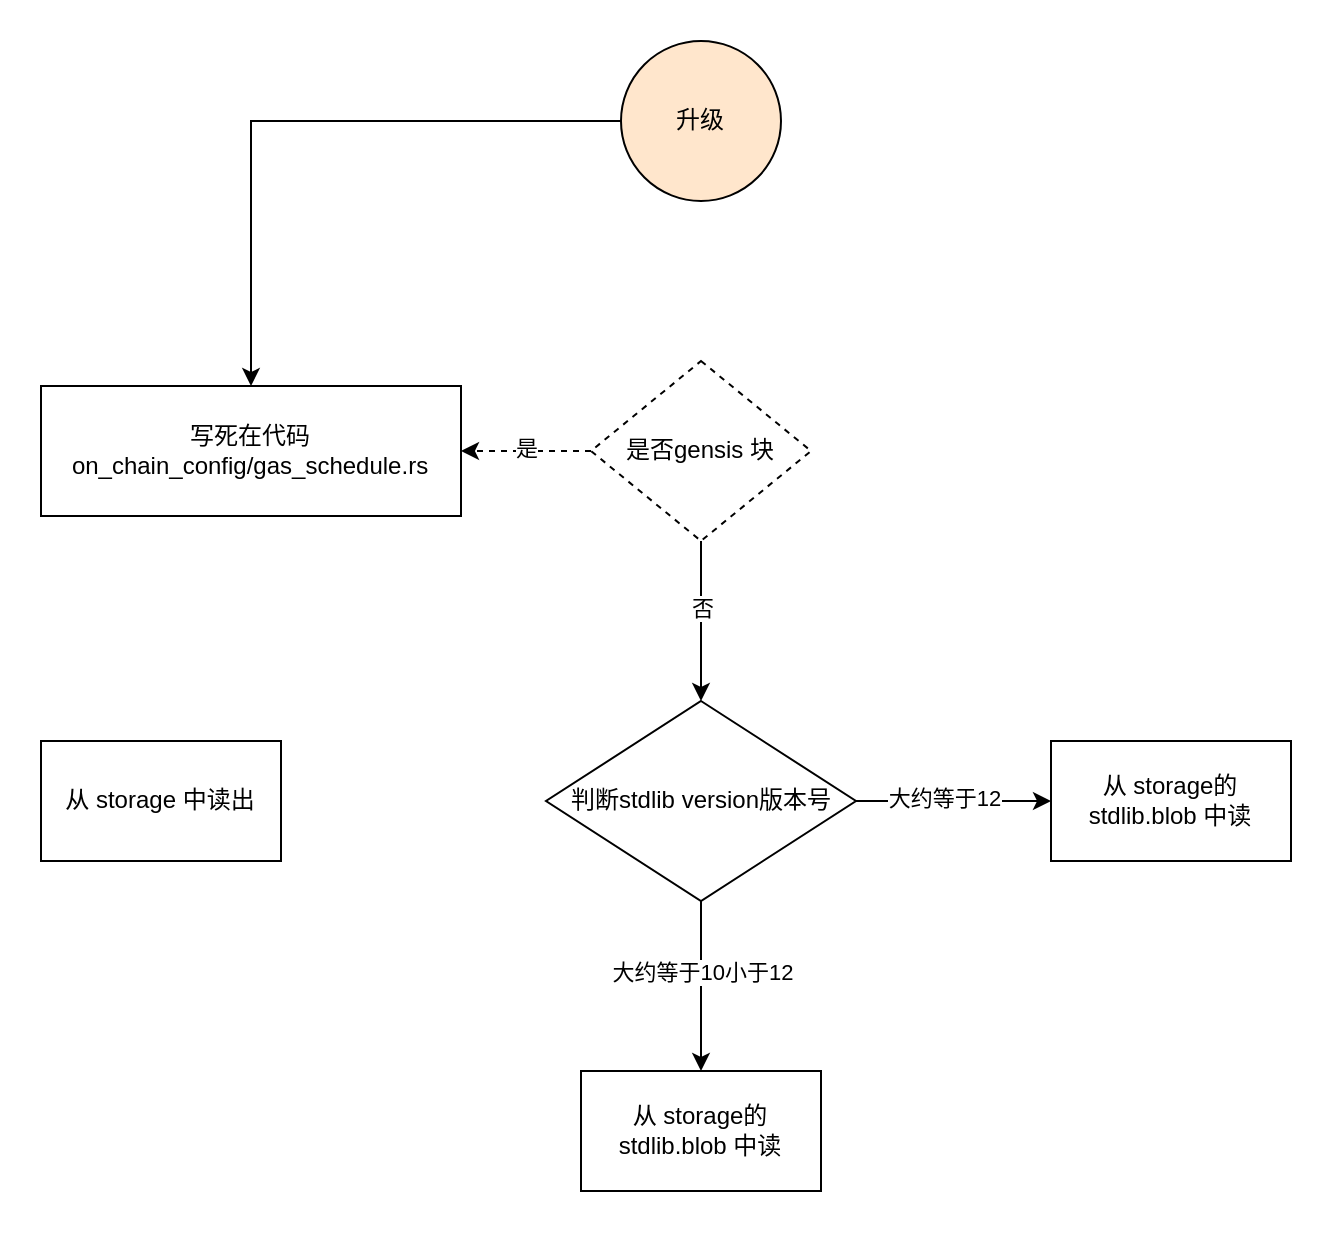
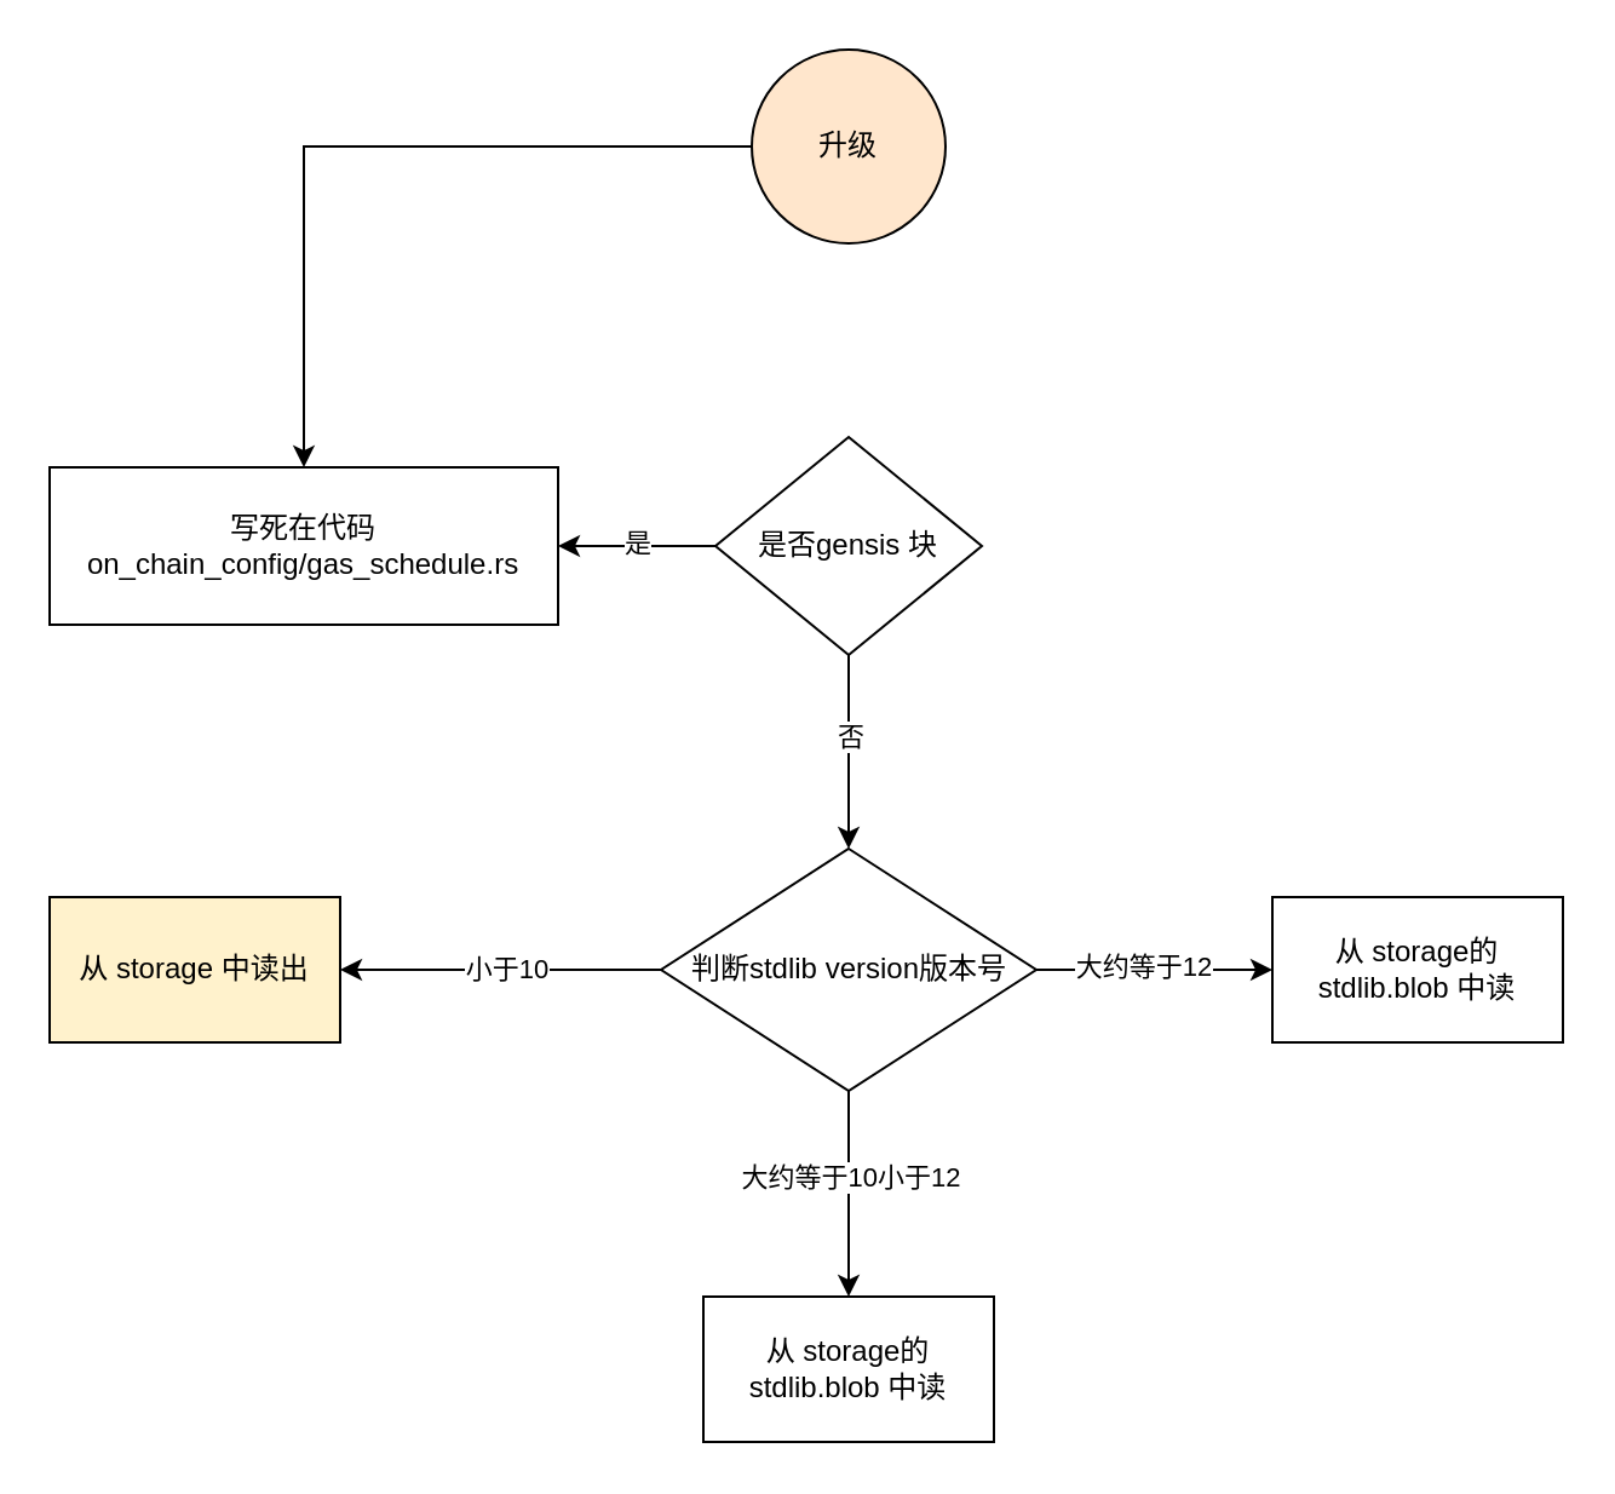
  <mxCell id="0" />
  <mxCell id="1" parent="0" />
  <mxCell id="2" value="" style="edgeStyle=orthogonalEdgeStyle;rounded=0;orthogonalLoop=1;jettySize=auto;html=1;" edge="1" parent="1" source="3" target="9"><mxGeometry relative="1" as="geometry" /></mxCell>
  <mxCell id="3" value="升级" style="ellipse;whiteSpace=wrap;html=1;aspect=fixed;fillColor=#ffe6cc;" vertex="1" parent="1"><mxGeometry x="310" y="20" width="80" height="80" as="geometry" /></mxCell>
- <mxCell id="4" value="" style="edgeStyle=orthogonalEdgeStyle;rounded=0;orthogonalLoop=1;jettySize=auto;html=1;dashed=1;" edge="1" parent="1" source="8" target="9"><mxGeometry relative="1" as="geometry" /></mxCell>
+ <mxCell id="4" value="" style="edgeStyle=orthogonalEdgeStyle;rounded=0;orthogonalLoop=1;jettySize=auto;html=1;" edge="1" parent="1" source="8" target="9"><mxGeometry relative="1" as="geometry" /></mxCell>
  <mxCell id="5" value="是" style="edgeLabel;html=1;align=center;verticalAlign=middle;resizable=0;points=[];" vertex="1" connectable="0" parent="4"><mxGeometry x="0.015" y="-2" relative="1" as="geometry"><mxPoint as="offset" /></mxGeometry></mxCell>
  <mxCell id="6" value="" style="edgeStyle=orthogonalEdgeStyle;rounded=0;orthogonalLoop=1;jettySize=auto;html=1;" edge="1" parent="1" source="8" target="16"><mxGeometry relative="1" as="geometry" /></mxCell>
  <mxCell id="7" value="否" style="edgeLabel;html=1;align=center;verticalAlign=middle;resizable=0;points=[];" vertex="1" connectable="0" parent="6"><mxGeometry x="-0.175" relative="1" as="geometry"><mxPoint as="offset" /></mxGeometry></mxCell>
- <mxCell id="8" value="是否gensis 块" style="rhombus;whiteSpace=wrap;html=1;dashed=1;" vertex="1" parent="1"><mxGeometry x="295" y="180" width="110" height="90" as="geometry" /></mxCell>
+ <mxCell id="8" value="是否gensis 块" style="rhombus;whiteSpace=wrap;html=1;" vertex="1" parent="1"><mxGeometry x="295" y="180" width="110" height="90" as="geometry" /></mxCell>
  <mxCell id="9" value="写死在代码&lt;br&gt;on_chain_config/gas_schedule.rs" style="whiteSpace=wrap;html=1;" vertex="1" parent="1"><mxGeometry x="20" y="192.5" width="210" height="65" as="geometry" /></mxCell>
+ <mxCell id="10" value="" style="edgeStyle=orthogonalEdgeStyle;rounded=0;orthogonalLoop=1;jettySize=auto;html=1;" edge="1" parent="1" source="16" target="17"><mxGeometry relative="1" as="geometry" /></mxCell>
+ <mxCell id="11" value="小于10" style="edgeLabel;html=1;align=center;verticalAlign=middle;resizable=0;points=[];" vertex="1" connectable="0" parent="10"><mxGeometry x="-0.04" y="-1" relative="1" as="geometry"><mxPoint as="offset" /></mxGeometry></mxCell>
  <mxCell id="12" value="" style="edgeStyle=orthogonalEdgeStyle;rounded=0;orthogonalLoop=1;jettySize=auto;html=1;" edge="1" parent="1" source="16" target="18"><mxGeometry relative="1" as="geometry" /></mxCell>
  <mxCell id="13" value="大约等于10小于12" style="edgeLabel;html=1;align=center;verticalAlign=middle;resizable=0;points=[];" vertex="1" connectable="0" parent="12"><mxGeometry x="-0.19" relative="1" as="geometry"><mxPoint y="1" as="offset" /></mxGeometry></mxCell>
  <mxCell id="14" value="" style="edgeStyle=orthogonalEdgeStyle;rounded=0;orthogonalLoop=1;jettySize=auto;html=1;" edge="1" parent="1" source="16" target="19"><mxGeometry relative="1" as="geometry" /></mxCell>
  <mxCell id="15" value="大约等于12" style="edgeLabel;html=1;align=center;verticalAlign=middle;resizable=0;points=[];" vertex="1" connectable="0" parent="14"><mxGeometry x="-0.108" y="2" relative="1" as="geometry"><mxPoint x="1" as="offset" /></mxGeometry></mxCell>
  <mxCell id="16" value="判断stdlib version版本号" style="rhombus;whiteSpace=wrap;html=1;" vertex="1" parent="1"><mxGeometry x="272.5" y="350" width="155" height="100" as="geometry" /></mxCell>
- <mxCell id="17" value="从 storage 中读出" style="whiteSpace=wrap;html=1;" vertex="1" parent="1"><mxGeometry x="20" y="370" width="120" height="60" as="geometry" /></mxCell>
+ <mxCell id="17" value="从 storage 中读出" style="whiteSpace=wrap;html=1;fillColor=#fff2cc;" vertex="1" parent="1"><mxGeometry x="20" y="370" width="120" height="60" as="geometry" /></mxCell>
  <mxCell id="18" value="从 storage的stdlib.blob 中读" style="whiteSpace=wrap;html=1;" vertex="1" parent="1"><mxGeometry x="290" y="535" width="120" height="60" as="geometry" /></mxCell>
  <mxCell id="19" value="从 storage的stdlib.blob 中读" style="whiteSpace=wrap;html=1;" vertex="1" parent="1"><mxGeometry x="525" y="370" width="120" height="60" as="geometry" /></mxCell>
